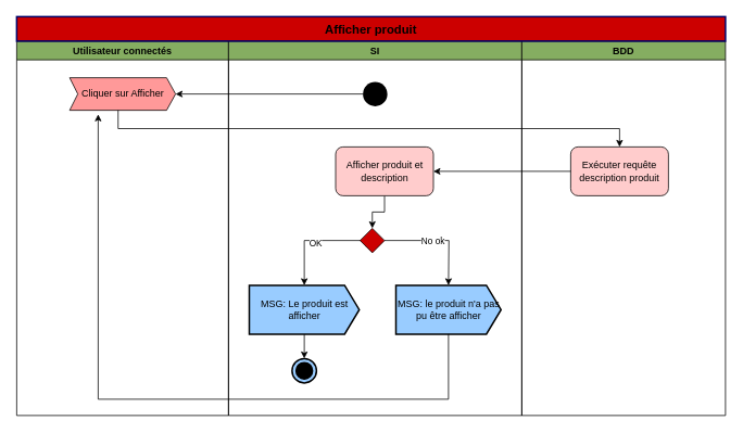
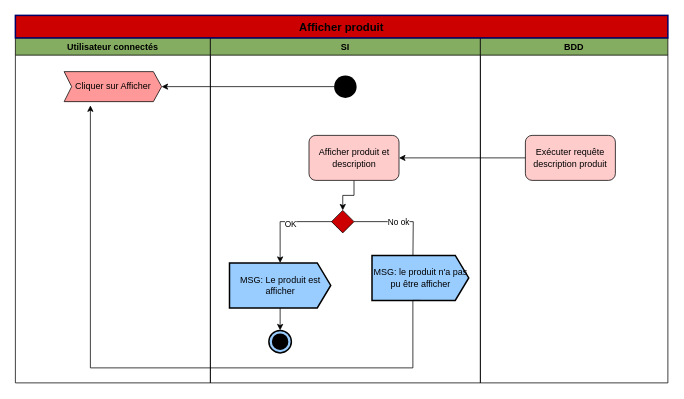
  <mxCell id="0" />
  <mxCell id="1" parent="0" />
  <mxCell id="2" value="Utilisateur connectés" style="swimlane;fillColor=#85AD61;" vertex="1" parent="1"><mxGeometry x="20" y="50" width="260" height="460" as="geometry" /></mxCell>
  <mxCell id="3" value="Cliquer sur Afficher" style="html=1;shadow=0;dashed=0;align=center;verticalAlign=middle;shape=mxgraph.arrows2.arrow;dy=0;dx=11;notch=10;fillColor=#FF9999;" vertex="1" parent="2"><mxGeometry x="65" y="45" width="130" height="40" as="geometry" /></mxCell>
  <mxCell id="4" value="SI" style="swimlane;strokeColor=#000000;fillColor=#85AD61;" vertex="1" parent="1"><mxGeometry x="280" y="50" width="360" height="460" as="geometry" /></mxCell>
  <mxCell id="5" value="" style="ellipse;fillColor=#000000;strokeColor=none;" vertex="1" parent="4"><mxGeometry x="165" y="50" width="30" height="30" as="geometry" /></mxCell>
  <mxCell id="6" style="edgeStyle=orthogonalEdgeStyle;rounded=0;orthogonalLoop=1;jettySize=auto;html=1;exitX=0.5;exitY=1;exitDx=0;exitDy=0;" edge="1" parent="4" source="7" target="12"><mxGeometry relative="1" as="geometry" /></mxCell>
  <mxCell id="7" value="Afficher produit et description" style="rounded=1;whiteSpace=wrap;html=1;fillColor=#FFCCCC;" vertex="1" parent="4"><mxGeometry x="131.5" y="130" width="120" height="60" as="geometry" /></mxCell>
  <mxCell id="8" style="edgeStyle=orthogonalEdgeStyle;rounded=0;orthogonalLoop=1;jettySize=auto;html=1;exitX=0;exitY=1;exitDx=0;exitDy=0;entryX=0.5;entryY=0;entryDx=0;entryDy=0;entryPerimeter=0;" edge="1" parent="4" source="12" target="14"><mxGeometry relative="1" as="geometry"><Array as="points"><mxPoint x="169.5" y="245" /><mxPoint x="93.5" y="245" /></Array></mxGeometry></mxCell>
  <mxCell id="9" value="OK" style="edgeLabel;html=1;align=center;verticalAlign=middle;resizable=0;points=[];" vertex="1" connectable="0" parent="8"><mxGeometry x="0.004" y="2" relative="1" as="geometry"><mxPoint as="offset" /></mxGeometry></mxCell>
  <mxCell id="10" style="edgeStyle=orthogonalEdgeStyle;rounded=0;orthogonalLoop=1;jettySize=auto;html=1;exitX=1;exitY=0.5;exitDx=0;exitDy=0;entryX=0.5;entryY=0;entryDx=0;entryDy=0;entryPerimeter=0;" edge="1" parent="4" source="12"><mxGeometry relative="1" as="geometry"><mxPoint x="270" y="300" as="targetPoint" /></mxGeometry></mxCell>
  <mxCell id="11" value="No ok&lt;br&gt;" style="edgeLabel;html=1;align=center;verticalAlign=middle;resizable=0;points=[];" vertex="1" connectable="0" parent="10"><mxGeometry x="-0.139" relative="1" as="geometry"><mxPoint x="1" as="offset" /></mxGeometry></mxCell>
  <mxCell id="12" value="" style="rhombus;fillColor=#CC0000;" vertex="1" parent="4"><mxGeometry x="161.5" y="230" width="30" height="30" as="geometry" /></mxCell>
  <mxCell id="13" style="edgeStyle=orthogonalEdgeStyle;rounded=0;orthogonalLoop=1;jettySize=auto;html=1;exitX=0.5;exitY=1;exitDx=0;exitDy=0;exitPerimeter=0;entryX=0.5;entryY=0;entryDx=0;entryDy=0;entryPerimeter=0;" edge="1" parent="4" source="14" target="16"><mxGeometry relative="1" as="geometry" /></mxCell>
  <mxCell id="14" value="MSG: Le produit est afficher" style="html=1;shape=mxgraph.sysml.sendSigAct;strokeWidth=2;whiteSpace=wrap;align=center;fillColor=#99CCFF;" vertex="1" parent="4"><mxGeometry x="25.5" y="300" width="135" height="60" as="geometry" /></mxCell>
- <mxCell id="15" value="MSG: le produit n'a pas pu être afficher" style="html=1;shape=mxgraph.sysml.sendSigAct;strokeWidth=2;whiteSpace=wrap;align=center;fillColor=#99CCFF;" vertex="1" parent="4"><mxGeometry x="205.5" y="300" width="129" height="60" as="geometry" /></mxCell>
+ <mxCell id="15" value="MSG: le produit n'a pas pu être afficher" style="html=1;shape=mxgraph.sysml.sendSigAct;strokeWidth=2;whiteSpace=wrap;align=center;fillColor=#99CCFF;" vertex="1" parent="4"><mxGeometry x="215.5" y="290" width="129" height="60" as="geometry" /></mxCell>
  <mxCell id="16" value="" style="html=1;shape=mxgraph.sysml.actFinal;strokeWidth=2;verticalLabelPosition=bottom;verticalAlignment=top;fillColor=#99CCFF;" vertex="1" parent="4"><mxGeometry x="78" y="390" width="30" height="30" as="geometry" /></mxCell>
  <mxCell id="17" value="BDD" style="swimlane;fillColor=#85AD61;" vertex="1" parent="1"><mxGeometry x="640" y="50" width="250" height="460" as="geometry" /></mxCell>
  <mxCell id="18" value="Exécuter requête description produit" style="rounded=1;whiteSpace=wrap;html=1;fillColor=#FFCCCC;" vertex="1" parent="17"><mxGeometry x="60" y="130" width="120" height="60" as="geometry" /></mxCell>
  <mxCell id="19" style="edgeStyle=orthogonalEdgeStyle;rounded=0;orthogonalLoop=1;jettySize=auto;html=1;exitX=0;exitY=0.5;exitDx=0;exitDy=0;entryX=1;entryY=0.5;entryDx=0;entryDy=0;entryPerimeter=0;" edge="1" parent="1" source="5" target="3"><mxGeometry relative="1" as="geometry" /></mxCell>
  <mxCell id="20" value="&lt;span style=&quot;font-size: 15px&quot;&gt;&lt;b&gt;Afficher produit&lt;/b&gt;&lt;/span&gt;" style="rounded=0;whiteSpace=wrap;html=1;fillColor=#cc0000;strokeWidth=2;strokeColor=#000066;" vertex="1" parent="1"><mxGeometry x="20" y="20" width="870" height="30" as="geometry" /></mxCell>
  <mxCell id="21" style="edgeStyle=orthogonalEdgeStyle;rounded=0;orthogonalLoop=1;jettySize=auto;html=1;exitX=0.5;exitY=1;exitDx=0;exitDy=0;exitPerimeter=0;" edge="1" parent="1" source="15"><mxGeometry relative="1" as="geometry"><mxPoint x="120" y="140" as="targetPoint" /><Array as="points"><mxPoint x="550" y="490" /><mxPoint x="120" y="490" /></Array></mxGeometry></mxCell>
- <mxCell id="22" style="edgeStyle=orthogonalEdgeStyle;rounded=0;orthogonalLoop=1;jettySize=auto;html=1;exitX=0;exitY=0;exitDx=59.5;exitDy=40;exitPerimeter=0;entryX=0.5;entryY=0;entryDx=0;entryDy=0;" edge="1" parent="1" source="3" target="18"><mxGeometry relative="1" as="geometry" /></mxCell>
  <mxCell id="23" style="edgeStyle=orthogonalEdgeStyle;rounded=0;orthogonalLoop=1;jettySize=auto;html=1;exitX=0;exitY=0.5;exitDx=0;exitDy=0;" edge="1" parent="1" source="18" target="7"><mxGeometry relative="1" as="geometry" /></mxCell>
